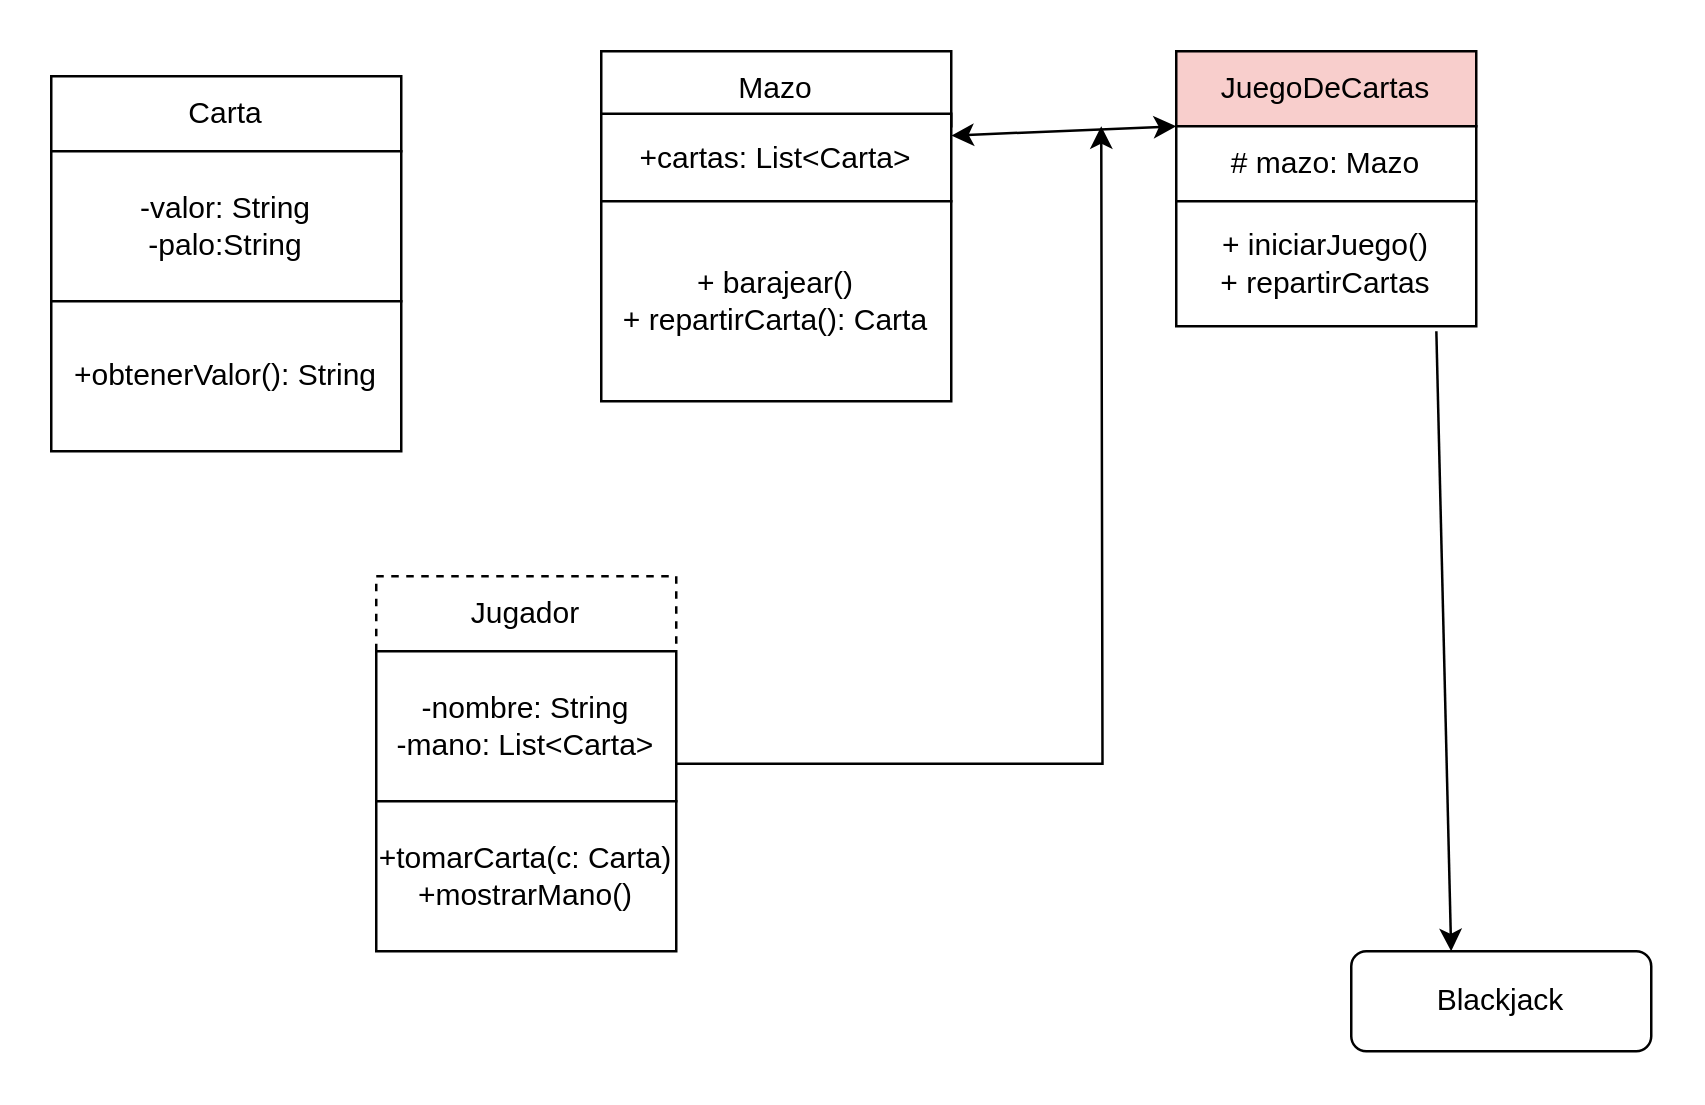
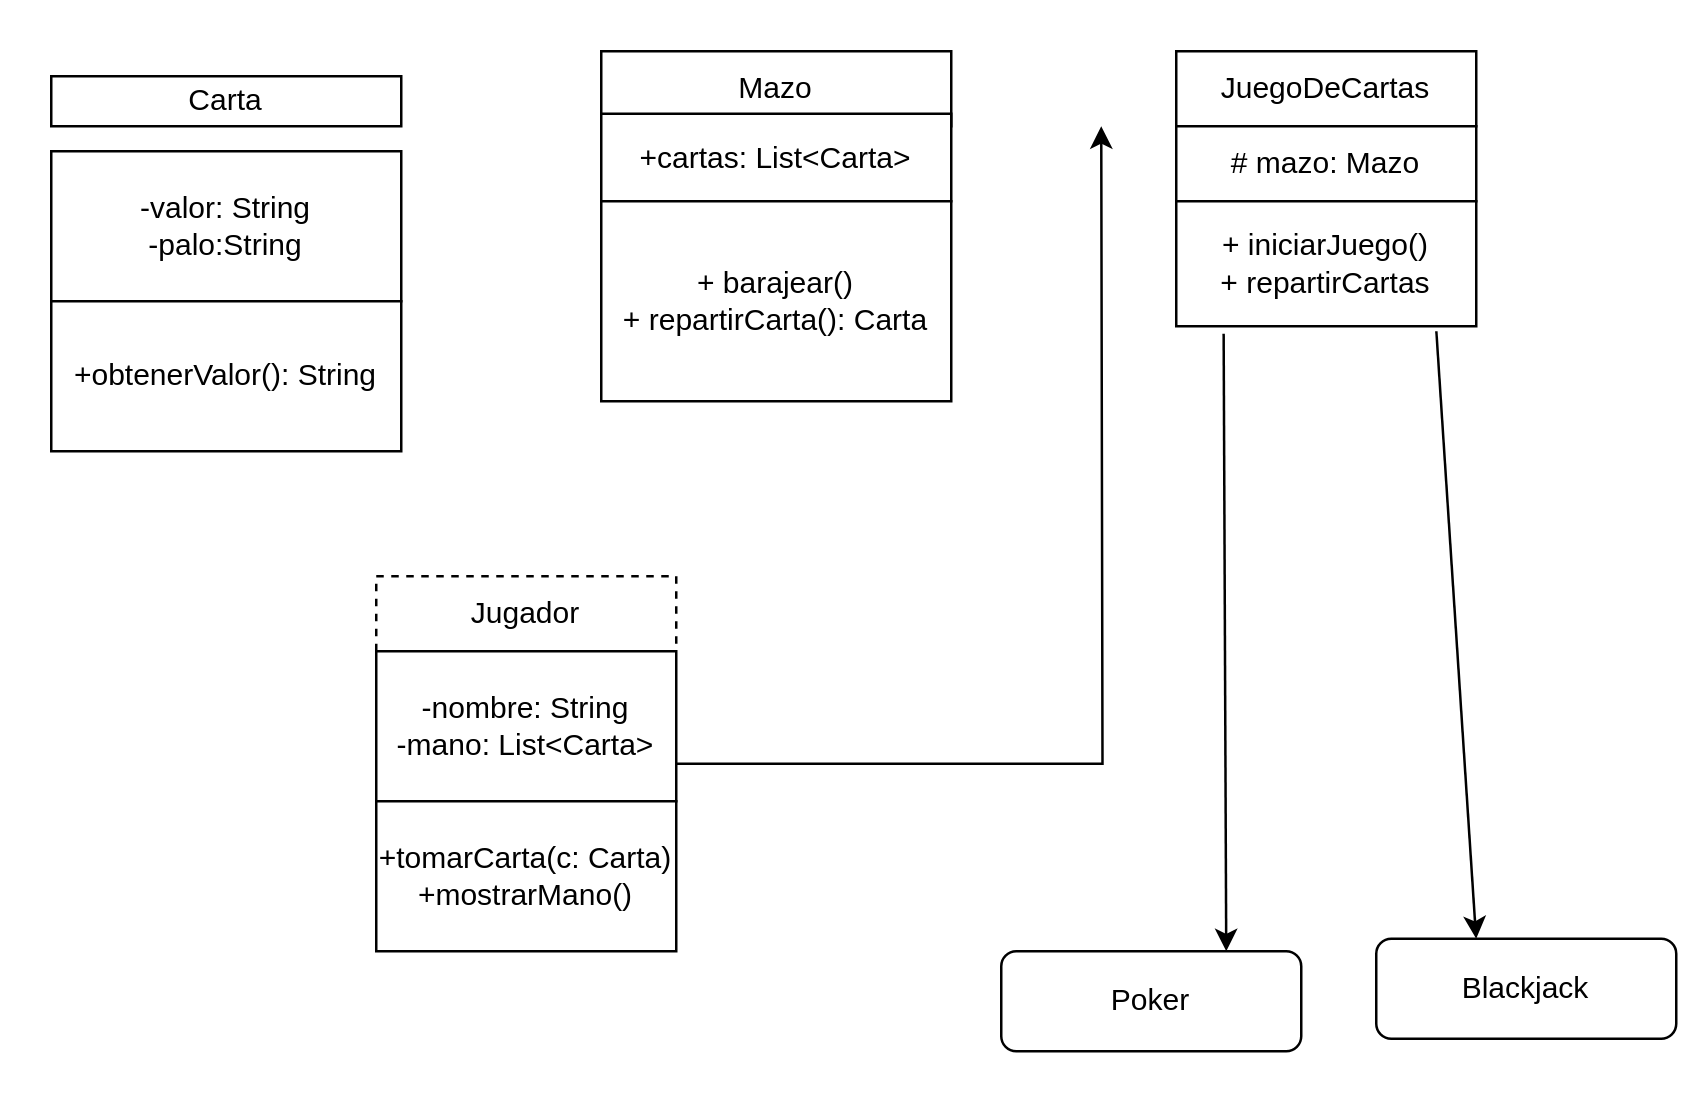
  <mxCell id="0" />
  <mxCell id="1" parent="0" />
  <mxCell id="2" value="" style="group" vertex="1" connectable="0" parent="1"><mxGeometry x="470" y="20" width="120" height="110" as="geometry" /></mxCell>
- <mxCell id="3" value="JuegoDeCartas" style="rounded=0;whiteSpace=wrap;html=1;fillColor=#f8cecc;" vertex="1" parent="2"><mxGeometry width="120" height="30" as="geometry" /></mxCell>
+ <mxCell id="3" value="JuegoDeCartas" style="rounded=0;whiteSpace=wrap;html=1;" vertex="1" parent="2"><mxGeometry width="120" height="30" as="geometry" /></mxCell>
  <mxCell id="4" value="# mazo: Mazo" style="rounded=0;whiteSpace=wrap;html=1;" vertex="1" parent="2"><mxGeometry y="30" width="120" height="30" as="geometry" /></mxCell>
  <mxCell id="5" value="+ iniciarJuego()&lt;div&gt;+ repartirCartas&lt;/div&gt;" style="rounded=0;whiteSpace=wrap;html=1;" vertex="1" parent="2"><mxGeometry y="60" width="120" height="50" as="geometry" /></mxCell>
  <mxCell id="6" value="" style="group" vertex="1" connectable="0" parent="1"><mxGeometry x="240" y="20" width="140" height="140" as="geometry" /></mxCell>
  <mxCell id="7" value="Mazo" style="rounded=0;whiteSpace=wrap;html=1;" vertex="1" parent="6"><mxGeometry width="140" height="30" as="geometry" /></mxCell>
  <mxCell id="8" value="+cartas: List&amp;lt;Carta&amp;gt;" style="rounded=0;whiteSpace=wrap;html=1;" vertex="1" parent="6"><mxGeometry y="25" width="140" height="35" as="geometry" /></mxCell>
  <mxCell id="9" value="+ barajear()&lt;div&gt;+ repartirCarta(): Carta&lt;/div&gt;" style="rounded=0;whiteSpace=wrap;html=1;" vertex="1" parent="6"><mxGeometry y="60" width="140" height="80" as="geometry" /></mxCell>
- <mxCell id="10" value="" style="endArrow=classic;startArrow=classic;html=1;rounded=0;exitX=1;exitY=0.25;exitDx=0;exitDy=0;entryX=0;entryY=0;entryDx=0;entryDy=0;" edge="1" parent="1" source="8" target="4"><mxGeometry width="50" height="50" relative="1" as="geometry"><mxPoint x="410" y="100" as="sourcePoint" /><mxPoint x="460" y="50" as="targetPoint" /></mxGeometry></mxCell>
- <mxCell id="12" value="Blackjack" style="rounded=1;whiteSpace=wrap;html=1;" vertex="1" parent="1"><mxGeometry x="540" y="380" width="120" height="40" as="geometry" /></mxCell>
+ <mxCell id="11" value="Poker" style="rounded=1;whiteSpace=wrap;html=1;" vertex="1" parent="1"><mxGeometry x="400" y="380" width="120" height="40" as="geometry" /></mxCell>
+ <mxCell id="12" value="Blackjack" style="rounded=1;whiteSpace=wrap;html=1;" vertex="1" parent="1"><mxGeometry x="550" y="375" width="120" height="40" as="geometry" /></mxCell>
+ <mxCell id="13" value="" style="endArrow=classic;html=1;rounded=0;entryX=0.75;entryY=0;entryDx=0;entryDy=0;exitX=0.158;exitY=1.06;exitDx=0;exitDy=0;exitPerimeter=0;" edge="1" parent="1" source="5" target="11"><mxGeometry width="50" height="50" relative="1" as="geometry"><mxPoint x="425" y="210" as="sourcePoint" /><mxPoint x="475" y="160" as="targetPoint" /></mxGeometry></mxCell>
  <mxCell id="14" value="" style="endArrow=classic;html=1;rounded=0;entryX=0.333;entryY=0;entryDx=0;entryDy=0;exitX=0.867;exitY=1.04;exitDx=0;exitDy=0;exitPerimeter=0;entryPerimeter=0;" edge="1" parent="1" source="5" target="12"><mxGeometry width="50" height="50" relative="1" as="geometry"><mxPoint x="590" y="123" as="sourcePoint" /><mxPoint x="581" y="210" as="targetPoint" /></mxGeometry></mxCell>
  <mxCell id="15" value="Jugador" style="rounded=0;whiteSpace=wrap;html=1;dashed=1;" vertex="1" parent="1"><mxGeometry x="150" y="230" width="120" height="30" as="geometry" /></mxCell>
  <mxCell id="16" style="edgeStyle=orthogonalEdgeStyle;rounded=0;orthogonalLoop=1;jettySize=auto;html=1;exitX=1;exitY=0.75;exitDx=0;exitDy=0;" edge="1" parent="1" source="17"><mxGeometry relative="1" as="geometry"><mxPoint x="440" y="50" as="targetPoint" /></mxGeometry></mxCell>
  <mxCell id="17" value="-nombre: String&lt;div&gt;-mano: List&amp;lt;Carta&amp;gt;&lt;/div&gt;" style="rounded=0;whiteSpace=wrap;html=1;" vertex="1" parent="1"><mxGeometry x="150" y="260" width="120" height="60" as="geometry" /></mxCell>
  <mxCell id="18" value="+tomarCarta(c: Carta)&lt;div&gt;+mostrarMano()&lt;/div&gt;" style="rounded=0;whiteSpace=wrap;html=1;" vertex="1" parent="1"><mxGeometry x="150" y="320" width="120" height="60" as="geometry" /></mxCell>
- <mxCell id="19" value="Carta" style="rounded=0;whiteSpace=wrap;html=1;" vertex="1" parent="1"><mxGeometry x="20" y="30" width="140" height="30" as="geometry" /></mxCell>
+ <mxCell id="19" value="Carta" style="rounded=0;whiteSpace=wrap;html=1;" vertex="1" parent="1"><mxGeometry x="20" y="30" width="140" height="20" as="geometry" /></mxCell>
  <mxCell id="20" value="-valor: String&lt;div&gt;-palo:String&lt;/div&gt;" style="rounded=0;whiteSpace=wrap;html=1;" vertex="1" parent="1"><mxGeometry x="20" y="60" width="140" height="60" as="geometry" /></mxCell>
  <mxCell id="21" value="+obtenerValor(): String" style="rounded=0;whiteSpace=wrap;html=1;" vertex="1" parent="1"><mxGeometry x="20" y="120" width="140" height="60" as="geometry" /></mxCell>
